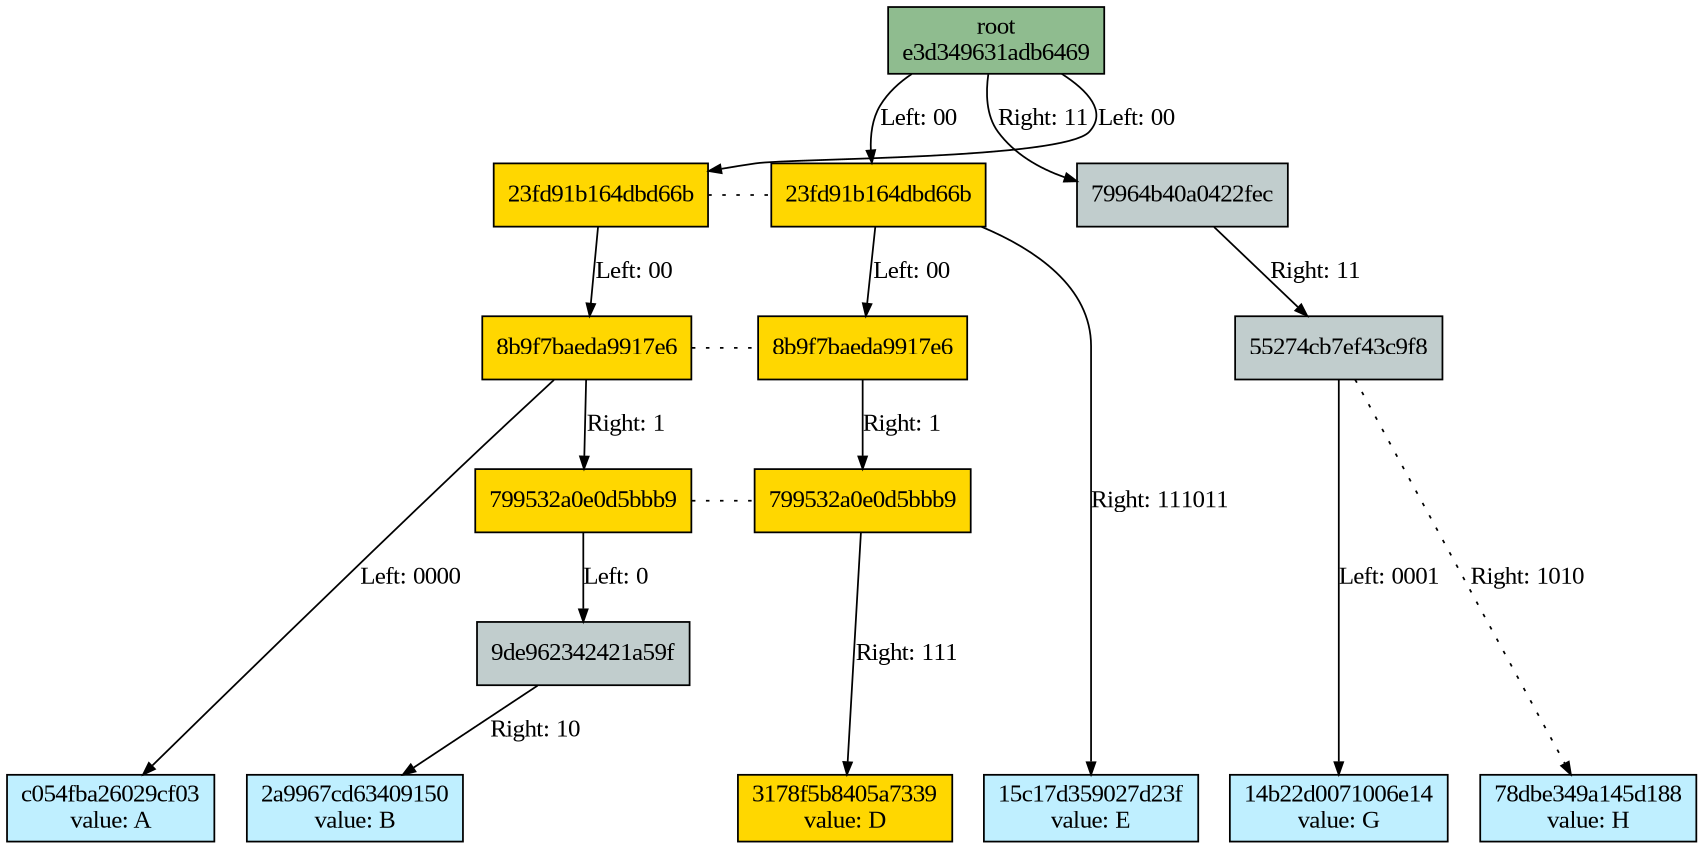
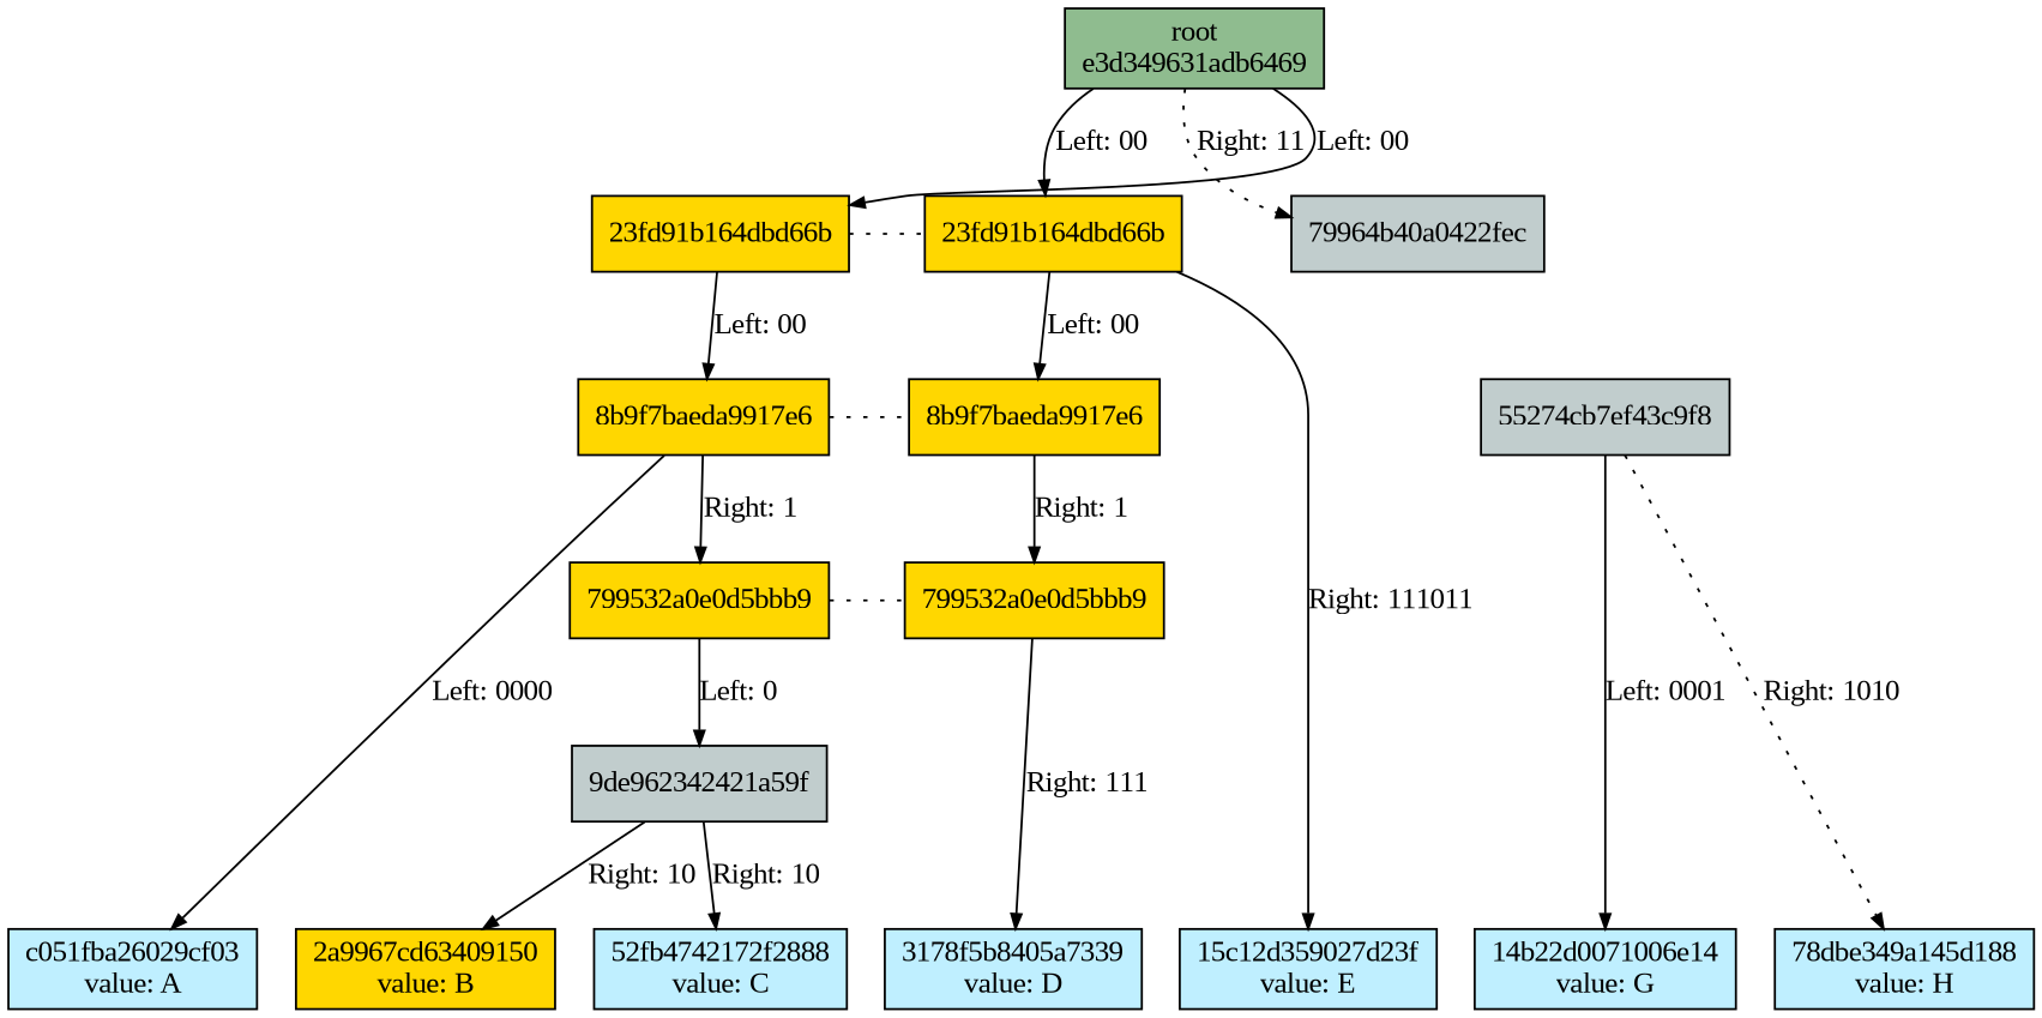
  digraph {
    fontname="Liberation Serif"
    node [fillcolor=lightblue1 fontname="Liberation Serif" ordering=out shape=box style=filled]
    edge [arrowsize=0.7 fontname="Liberation Serif" nojustify=true]
    n1 [fillcolor=darkseagreen label="root\ne3d349631adb6469"]
    n2 [fillcolor=gold1 label="23fd91b164dbd66b"]
    n3 [fillcolor=azure3 label="79964b40a0422fec"]
    n4 [fillcolor=gold1 label="8b9f7baeda9917e6"]
    n5 [fillcolor=azure3 label="55274cb7ef43c9f8"]
-   n6 [label="c054fba26029cf03\nvalue: A"]
-   n7 [label="2a9967cd63409150\nvalue: B"]
-   n9 [fillcolor=gold1 label="3178f5b8405a7339\nvalue: D"]
-   n10 [label="15c17d359027d23f\nvalue: E"]
+   n6 [label="c051fba26029cf03\nvalue: A"]
+   n7 [fillcolor=gold1 label="2a9967cd63409150\nvalue: B"]
+   n8 [label="52fb4742172f2888\nvalue: C"]
+   n9 [label="3178f5b8405a7339\nvalue: D"]
+   n10 [label="15c12d359027d23f\nvalue: E"]
    n11 [label="14b22d0071006e14\nvalue: G"]
    n12 [label="78dbe349a145d188\nvalue: H"]
    n13 [fillcolor=gold1 label="799532a0e0d5bbb9"]
    n14 [fillcolor=azure3 label="9de962342421a59f"]
    n15 [fillcolor=gold1 label="799532a0e0d5bbb9"]
    n16 [fillcolor=gold1 label="8b9f7baeda9917e6"]
    n17 [fillcolor=gold1 label="23fd91b164dbd66b"]
    subgraph sub_1 {
      rank=same
      n1
    }
    subgraph sub_2 {
      rank=same
      n2
      n3
    }
    subgraph sub_3 {
      rank=same
      n4
      n5
    }
    subgraph sub_4 {
      rank=same
      n6
      n7
+     n8
      n9
      n10
      n11
      n12
    }
    subgraph sub_5 {
      rank=same
      n13
    }
    subgraph sub_6 {
      rank=same
      n14
    }
    subgraph sub_7 {
      rank=same
      n13
      n15
    }
    subgraph sub_8 {
      rank=same
      n4
      n16
    }
    subgraph sub_9 {
      rank=same
      n2
      n17
    }
    n1 -> n2 [label="Left: 00\l"]
-   n1 -> n3 [label="Right: 11\l"]
+   n1 -> n3 [label="Right: 11\l" style=dotted]
    n1 -> n17 [label="Left: 00\l"]
    n2 -> n4 [label="Left: 00\l"]
    n2 -> n10 [label="Right: 111011"]
-   n3 -> n5 [label="Right: 11\l"]
    n4 -> n13 [label="Right: 1\l"]
    n5 -> n11 [label="Left: 0001"]
    n5 -> n12 [label="Right: 1010" style=dotted]
    n13 -> n9 [label="Right: 111"]
    n14 -> n7 [label="Right: 10"]
+   n14 -> n8 [label="Right: 10"]
    n15 -> n13 [arrowhead=none arrowtail=none dir=both style=dotted arrowsize="" nojustify=""]
    n15 -> n14 [label="Left: 0\l"]
    n16 -> n4 [arrowhead=none arrowtail=none dir=both style=dotted arrowsize="" nojustify=""]
    n16 -> n6 [label="Left: 0000"]
    n16 -> n15 [label="Right: 1\l"]
    n17 -> n2 [arrowhead=none arrowtail=none dir=both style=dotted arrowsize="" nojustify=""]
    n17 -> n16 [label="Left: 00\l"]
  }
